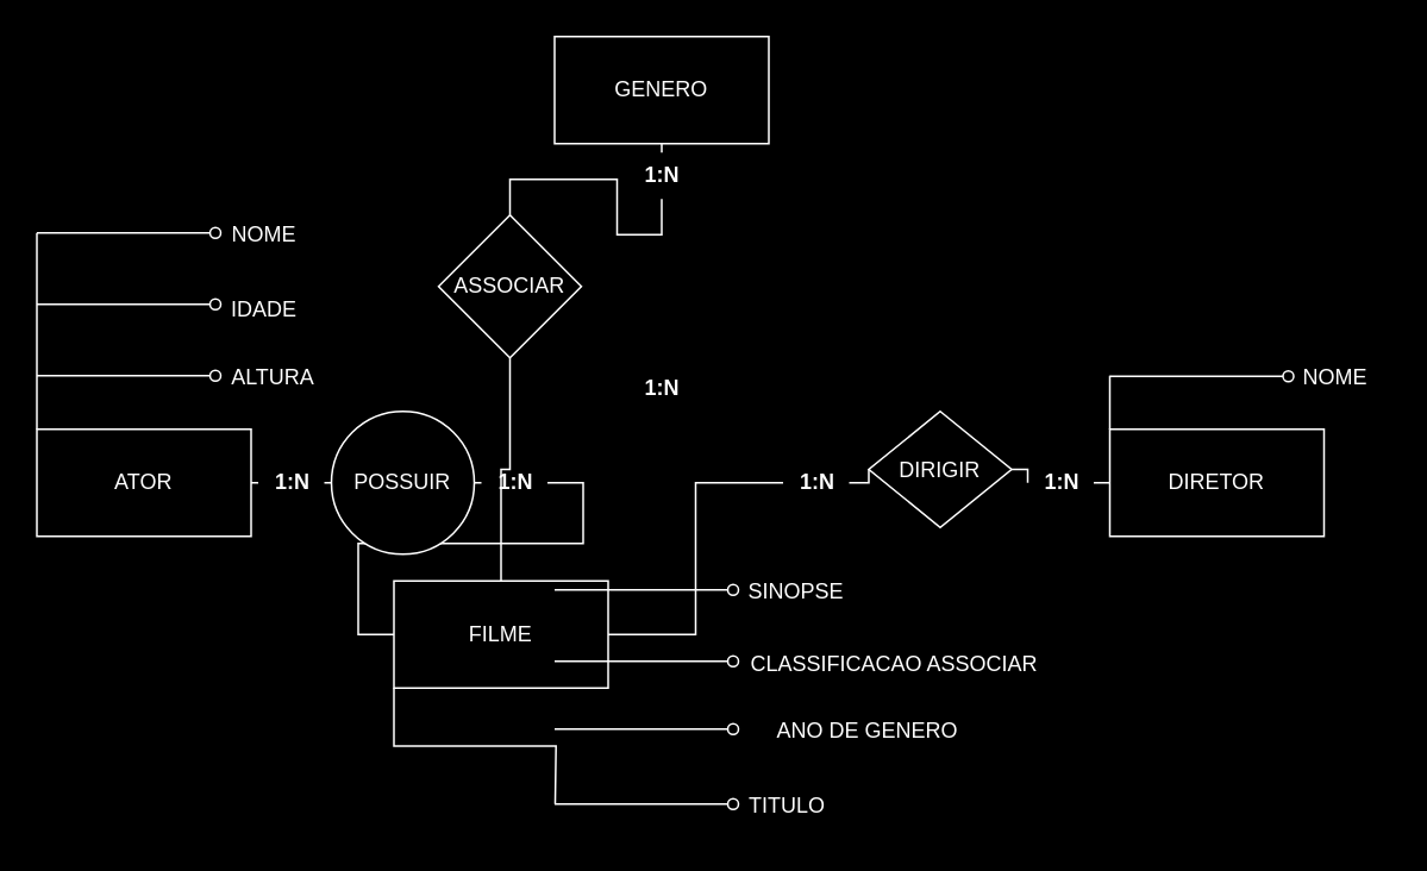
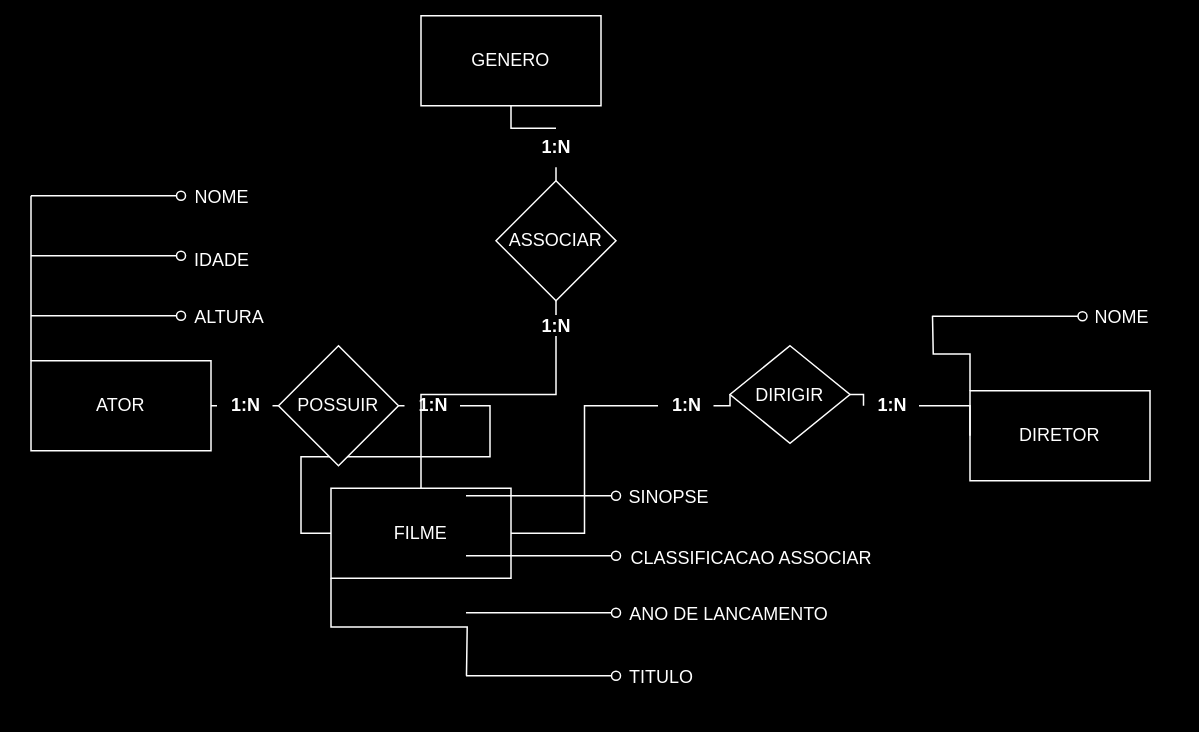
  <mxCell id="0" />
  <mxCell id="1" parent="0" />
  <mxCell id="2" style="edgeStyle=orthogonalEdgeStyle;rounded=0;orthogonalLoop=1;jettySize=auto;html=1;exitX=1;exitY=0.5;exitDx=0;exitDy=0;entryX=0;entryY=0.5;entryDx=0;entryDy=0;fontFamily=Helvetica;fontSize=12;fontColor=#FFFFFF;strokeColor=#FFFFFF;endArrow=none;endFill=0;" edge="1" parent="1" source="31" target="15"><mxGeometry relative="1" as="geometry" /></mxCell>
  <mxCell id="3" style="edgeStyle=orthogonalEdgeStyle;shape=connector;rounded=0;orthogonalLoop=1;jettySize=auto;html=1;exitX=0.5;exitY=0;exitDx=0;exitDy=0;entryX=0.5;entryY=1;entryDx=0;entryDy=0;labelBackgroundColor=default;strokeColor=#FFFFFF;fontFamily=Helvetica;fontSize=12;fontColor=#FFFFFF;endArrow=none;endFill=0;" edge="1" parent="1" source="5" target="17"><mxGeometry relative="1" as="geometry" /></mxCell>
  <mxCell id="4" style="edgeStyle=orthogonalEdgeStyle;shape=connector;rounded=0;orthogonalLoop=1;jettySize=auto;html=1;exitX=0;exitY=1;exitDx=0;exitDy=0;labelBackgroundColor=default;strokeColor=#FFFFFF;fontFamily=Helvetica;fontSize=12;fontColor=#FFFFFF;endArrow=none;endFill=0;" edge="1" parent="1" source="5"><mxGeometry relative="1" as="geometry"><mxPoint x="310.316" y="450" as="targetPoint" /></mxGeometry></mxCell>
  <mxCell id="5" value="FILME" style="rounded=0;whiteSpace=wrap;html=1;strokeColor=#FFFFFF;fillColor=#000000;fontColor=#FFFFFF;" vertex="1" parent="1"><mxGeometry x="220" y="325" width="120" height="60" as="geometry" /></mxCell>
  <mxCell id="6" style="edgeStyle=orthogonalEdgeStyle;shape=connector;rounded=0;orthogonalLoop=1;jettySize=auto;html=1;exitX=1;exitY=0.5;exitDx=0;exitDy=0;entryX=0;entryY=0.5;entryDx=0;entryDy=0;labelBackgroundColor=default;strokeColor=#FFFFFF;fontFamily=Helvetica;fontSize=12;fontColor=#FFFFFF;endArrow=none;endFill=0;" edge="1" parent="1" source="27" target="13"><mxGeometry relative="1" as="geometry" /></mxCell>
  <mxCell id="7" style="edgeStyle=orthogonalEdgeStyle;shape=connector;rounded=0;orthogonalLoop=1;jettySize=auto;html=1;exitX=0;exitY=0;exitDx=0;exitDy=0;labelBackgroundColor=default;strokeColor=#FFFFFF;fontFamily=Helvetica;fontSize=12;fontColor=#FFFFFF;endArrow=none;endFill=0;" edge="1" parent="1" source="8"><mxGeometry relative="1" as="geometry"><mxPoint x="20" y="130" as="targetPoint" /></mxGeometry></mxCell>
  <mxCell id="8" value="ATOR" style="rounded=0;whiteSpace=wrap;html=1;strokeColor=#FFFFFF;fontFamily=Helvetica;fontSize=12;fontColor=#FFFFFF;fillColor=#000000;" vertex="1" parent="1"><mxGeometry x="20" y="240" width="120" height="60" as="geometry" /></mxCell>
  <mxCell id="9" style="edgeStyle=orthogonalEdgeStyle;shape=connector;rounded=0;orthogonalLoop=1;jettySize=auto;html=1;exitX=0;exitY=0;exitDx=0;exitDy=0;labelBackgroundColor=default;strokeColor=#FFFFFF;fontFamily=Helvetica;fontSize=12;fontColor=#FFFFFF;endArrow=none;endFill=0;" edge="1" parent="1" source="10"><mxGeometry relative="1" as="geometry"><mxPoint x="621" y="210" as="targetPoint" /></mxGeometry></mxCell>
- <mxCell id="10" value="DIRETOR" style="whiteSpace=wrap;html=1;rounded=0;strokeColor=#FFFFFF;fontFamily=Helvetica;fontSize=12;fontColor=#FFFFFF;fillColor=#000000;" vertex="1" parent="1"><mxGeometry x="621" y="240" width="120" height="60" as="geometry" /></mxCell>
- <mxCell id="11" value="GENERO" style="whiteSpace=wrap;html=1;rounded=0;strokeColor=#FFFFFF;fontFamily=Helvetica;fontSize=12;fontColor=#FFFFFF;fillColor=#000000;" vertex="1" parent="1"><mxGeometry x="310" y="20" width="120" height="60" as="geometry" /></mxCell>
+ <mxCell id="10" value="DIRETOR" style="whiteSpace=wrap;html=1;rounded=0;strokeColor=#FFFFFF;fontFamily=Helvetica;fontSize=12;fontColor=#FFFFFF;fillColor=#000000;" vertex="1" parent="1"><mxGeometry x="646" y="260" width="120" height="60" as="geometry" /></mxCell>
+ <mxCell id="11" value="GENERO" style="whiteSpace=wrap;html=1;rounded=0;strokeColor=#FFFFFF;fontFamily=Helvetica;fontSize=12;fontColor=#FFFFFF;fillColor=#000000;" vertex="1" parent="1"><mxGeometry x="280" y="10" width="120" height="60" as="geometry" /></mxCell>
  <mxCell id="12" style="edgeStyle=orthogonalEdgeStyle;shape=connector;rounded=0;orthogonalLoop=1;jettySize=auto;html=1;exitX=1;exitY=0.5;exitDx=0;exitDy=0;entryX=0;entryY=0.5;entryDx=0;entryDy=0;labelBackgroundColor=default;strokeColor=#FFFFFF;fontFamily=Helvetica;fontSize=12;fontColor=#FFFFFF;endArrow=none;endFill=0;" edge="1" parent="1" source="29" target="5"><mxGeometry relative="1" as="geometry" /></mxCell>
- <mxCell id="13" value="POSSUIR" style="ellipse;whiteSpace=wrap;html=1;strokeColor=#FFFFFF;fontFamily=Helvetica;fontSize=12;fontColor=#FFFFFF;fillColor=#000000;" vertex="1" parent="1"><mxGeometry x="185" y="230" width="80" height="80" as="geometry" /></mxCell>
+ <mxCell id="13" value="POSSUIR" style="rhombus;whiteSpace=wrap;html=1;rounded=0;strokeColor=#FFFFFF;fontFamily=Helvetica;fontSize=12;fontColor=#FFFFFF;fillColor=#000000;" vertex="1" parent="1"><mxGeometry x="185" y="230" width="80" height="80" as="geometry" /></mxCell>
  <mxCell id="14" style="edgeStyle=orthogonalEdgeStyle;shape=connector;rounded=0;orthogonalLoop=1;jettySize=auto;html=1;exitX=1;exitY=0.5;exitDx=0;exitDy=0;entryX=0;entryY=0.5;entryDx=0;entryDy=0;labelBackgroundColor=default;strokeColor=#FFFFFF;fontFamily=Helvetica;fontSize=12;fontColor=#FFFFFF;endArrow=none;endFill=0;" edge="1" parent="1" source="33" target="10"><mxGeometry relative="1" as="geometry" /></mxCell>
  <mxCell id="15" value="DIRIGIR" style="rhombus;whiteSpace=wrap;html=1;rounded=0;strokeColor=#FFFFFF;fontFamily=Helvetica;fontSize=12;fontColor=#FFFFFF;fillColor=#000000;" vertex="1" parent="1"><mxGeometry x="486" y="230" width="80" height="65" as="geometry" /></mxCell>
  <mxCell id="16" style="edgeStyle=orthogonalEdgeStyle;shape=connector;rounded=0;orthogonalLoop=1;jettySize=auto;html=1;exitX=0.5;exitY=0;exitDx=0;exitDy=0;entryX=0.5;entryY=1;entryDx=0;entryDy=0;labelBackgroundColor=default;strokeColor=#FFFFFF;fontFamily=Helvetica;fontSize=12;fontColor=#FFFFFF;endArrow=none;endFill=0;" edge="1" parent="1" source="35" target="11"><mxGeometry relative="1" as="geometry" /></mxCell>
- <mxCell id="17" value="ASSOCIAR" style="rhombus;whiteSpace=wrap;html=1;rounded=0;strokeColor=#FFFFFF;fontFamily=Helvetica;fontSize=12;fontColor=#FFFFFF;fillColor=#000000;" vertex="1" parent="1"><mxGeometry x="245" y="120" width="80" height="80" as="geometry" /></mxCell>
+ <mxCell id="17" value="ASSOCIAR" style="rhombus;whiteSpace=wrap;html=1;rounded=0;strokeColor=#FFFFFF;fontFamily=Helvetica;fontSize=12;fontColor=#FFFFFF;fillColor=#000000;" vertex="1" parent="1"><mxGeometry x="330" y="120" width="80" height="80" as="geometry" /></mxCell>
  <mxCell id="18" value="TITULO" style="text;html=1;align=center;verticalAlign=middle;resizable=0;points=[];autosize=1;strokeColor=none;fillColor=none;fontSize=12;fontFamily=Helvetica;fontColor=#FFFFFF;" vertex="1" parent="1"><mxGeometry x="405" y="436" width="70" height="30" as="geometry" /></mxCell>
- <mxCell id="19" value="ANO DE GENERO" style="text;html=1;align=center;verticalAlign=middle;resizable=0;points=[];autosize=1;strokeColor=none;fillColor=none;fontSize=12;fontFamily=Helvetica;fontColor=#FFFFFF;" vertex="1" parent="1"><mxGeometry x="405" y="394" width="160" height="30" as="geometry" /></mxCell>
+ <mxCell id="19" value="ANO DE LANCAMENTO" style="text;html=1;align=center;verticalAlign=middle;resizable=0;points=[];autosize=1;strokeColor=none;fillColor=none;fontSize=12;fontFamily=Helvetica;fontColor=#FFFFFF;" vertex="1" parent="1"><mxGeometry x="405" y="394" width="160" height="30" as="geometry" /></mxCell>
  <mxCell id="20" value="CLASSIFICACAO ASSOCIAR" style="text;html=1;align=center;verticalAlign=middle;resizable=0;points=[];autosize=1;strokeColor=none;fillColor=none;fontSize=12;fontFamily=Helvetica;fontColor=#FFFFFF;" vertex="1" parent="1"><mxGeometry x="405" y="357" width="190" height="30" as="geometry" /></mxCell>
  <mxCell id="21" value="SINOPSE" style="text;html=1;align=center;verticalAlign=middle;resizable=0;points=[];autosize=1;strokeColor=none;fillColor=none;fontSize=12;fontFamily=Helvetica;fontColor=#FFFFFF;" vertex="1" parent="1"><mxGeometry x="405" y="316" width="80" height="30" as="geometry" /></mxCell>
  <mxCell id="22" value="" style="edgeStyle=none;orthogonalLoop=1;jettySize=auto;html=1;rounded=0;labelBackgroundColor=default;strokeColor=#FFFFFF;fontFamily=Helvetica;fontSize=12;fontColor=#FFFFFF;endArrow=oval;endFill=0;shape=connector;" edge="1" parent="1"><mxGeometry width="100" relative="1" as="geometry"><mxPoint x="310" y="450" as="sourcePoint" /><mxPoint x="410" y="450" as="targetPoint" /><Array as="points" /></mxGeometry></mxCell>
  <mxCell id="23" value="" style="edgeStyle=none;orthogonalLoop=1;jettySize=auto;html=1;rounded=0;labelBackgroundColor=default;strokeColor=#FFFFFF;fontFamily=Helvetica;fontSize=12;fontColor=#FFFFFF;endArrow=oval;endFill=0;shape=connector;" edge="1" parent="1"><mxGeometry width="100" relative="1" as="geometry"><mxPoint x="310" y="408" as="sourcePoint" /><mxPoint x="410" y="408" as="targetPoint" /><Array as="points" /></mxGeometry></mxCell>
  <mxCell id="24" value="" style="edgeStyle=none;orthogonalLoop=1;jettySize=auto;html=1;rounded=0;labelBackgroundColor=default;strokeColor=#FFFFFF;fontFamily=Helvetica;fontSize=12;fontColor=#FFFFFF;endArrow=oval;endFill=0;shape=connector;" edge="1" parent="1"><mxGeometry width="100" relative="1" as="geometry"><mxPoint x="310" y="370" as="sourcePoint" /><mxPoint x="410" y="370" as="targetPoint" /><Array as="points" /></mxGeometry></mxCell>
  <mxCell id="25" value="" style="edgeStyle=none;orthogonalLoop=1;jettySize=auto;html=1;rounded=0;labelBackgroundColor=default;strokeColor=#FFFFFF;fontFamily=Helvetica;fontSize=12;fontColor=#FFFFFF;endArrow=oval;endFill=0;shape=connector;" edge="1" parent="1"><mxGeometry width="100" relative="1" as="geometry"><mxPoint x="310" y="330" as="sourcePoint" /><mxPoint x="410" y="330" as="targetPoint" /><Array as="points" /></mxGeometry></mxCell>
  <mxCell id="26" value="" style="edgeStyle=orthogonalEdgeStyle;shape=connector;rounded=0;orthogonalLoop=1;jettySize=auto;html=1;exitX=1;exitY=0.5;exitDx=0;exitDy=0;entryX=0;entryY=0.5;entryDx=0;entryDy=0;labelBackgroundColor=default;strokeColor=#FFFFFF;fontFamily=Helvetica;fontSize=12;fontColor=#FFFFFF;endArrow=none;endFill=0;" edge="1" parent="1" source="8" target="27"><mxGeometry relative="1" as="geometry"><mxPoint x="140" y="270" as="sourcePoint" /><mxPoint x="185" y="270" as="targetPoint" /></mxGeometry></mxCell>
  <mxCell id="27" value="&lt;b style=&quot;background-color: rgb(0, 0, 0);&quot;&gt;1:N&lt;/b&gt;" style="text;html=1;align=center;verticalAlign=middle;resizable=0;points=[];autosize=1;strokeColor=none;fillColor=none;fontSize=12;fontFamily=Helvetica;fontColor=#FFFFFF;" vertex="1" parent="1"><mxGeometry x="144" y="257" width="37" height="26" as="geometry" /></mxCell>
  <mxCell id="28" value="" style="edgeStyle=orthogonalEdgeStyle;shape=connector;rounded=0;orthogonalLoop=1;jettySize=auto;html=1;exitX=1;exitY=0.5;exitDx=0;exitDy=0;entryX=0;entryY=0.5;entryDx=0;entryDy=0;labelBackgroundColor=default;strokeColor=#FFFFFF;fontFamily=Helvetica;fontSize=12;fontColor=#FFFFFF;endArrow=none;endFill=0;" edge="1" parent="1" source="13" target="29"><mxGeometry relative="1" as="geometry"><mxPoint x="265" y="270" as="sourcePoint" /><mxPoint x="310" y="270" as="targetPoint" /></mxGeometry></mxCell>
  <mxCell id="29" value="&lt;b&gt;&lt;font style=&quot;font-size: 12px;&quot;&gt;1:N&lt;/font&gt;&lt;/b&gt;" style="text;html=1;align=center;verticalAlign=middle;resizable=0;points=[];autosize=1;strokeColor=none;fillColor=none;fontSize=12;fontFamily=Helvetica;fontColor=#FFFFFF;" vertex="1" parent="1"><mxGeometry x="269" y="257" width="37" height="26" as="geometry" /></mxCell>
  <mxCell id="30" value="" style="edgeStyle=orthogonalEdgeStyle;rounded=0;orthogonalLoop=1;jettySize=auto;html=1;exitX=1;exitY=0.5;exitDx=0;exitDy=0;entryX=0;entryY=0.5;entryDx=0;entryDy=0;fontFamily=Helvetica;fontSize=12;fontColor=#FFFFFF;strokeColor=#FFFFFF;endArrow=none;endFill=0;" edge="1" parent="1" source="5" target="31"><mxGeometry relative="1" as="geometry"><mxPoint x="430" y="270" as="sourcePoint" /><mxPoint x="486" y="270" as="targetPoint" /></mxGeometry></mxCell>
  <mxCell id="31" value="&lt;b&gt;1:N&lt;/b&gt;" style="text;html=1;align=center;verticalAlign=middle;resizable=0;points=[];autosize=1;strokeColor=none;fillColor=none;fontSize=12;fontFamily=Helvetica;fontColor=#FFFFFF;" vertex="1" parent="1"><mxGeometry x="438" y="257" width="37" height="26" as="geometry" /></mxCell>
  <mxCell id="32" value="" style="edgeStyle=orthogonalEdgeStyle;shape=connector;rounded=0;orthogonalLoop=1;jettySize=auto;html=1;exitX=1;exitY=0.5;exitDx=0;exitDy=0;entryX=0;entryY=0.5;entryDx=0;entryDy=0;labelBackgroundColor=default;strokeColor=#FFFFFF;fontFamily=Helvetica;fontSize=12;fontColor=#FFFFFF;endArrow=none;endFill=0;" edge="1" parent="1" source="15" target="33"><mxGeometry relative="1" as="geometry"><mxPoint x="566" y="270" as="sourcePoint" /><mxPoint x="621" y="270" as="targetPoint" /></mxGeometry></mxCell>
  <mxCell id="33" value="&lt;span style=&quot;background-color: rgb(0, 0, 0);&quot;&gt;&lt;b&gt;1:N&lt;/b&gt;&lt;/span&gt;" style="text;html=1;align=center;verticalAlign=middle;resizable=0;points=[];autosize=1;strokeColor=none;fillColor=none;fontSize=12;fontFamily=Helvetica;fontColor=#FFFFFF;" vertex="1" parent="1"><mxGeometry x="575" y="257" width="37" height="26" as="geometry" /></mxCell>
  <mxCell id="34" value="" style="edgeStyle=orthogonalEdgeStyle;shape=connector;rounded=0;orthogonalLoop=1;jettySize=auto;html=1;exitX=0.5;exitY=0;exitDx=0;exitDy=0;entryX=0.5;entryY=1;entryDx=0;entryDy=0;labelBackgroundColor=default;strokeColor=#FFFFFF;fontFamily=Helvetica;fontSize=12;fontColor=#FFFFFF;endArrow=none;endFill=0;" edge="1" parent="1" source="17" target="35"><mxGeometry relative="1" as="geometry"><mxPoint x="370" y="120" as="sourcePoint" /><mxPoint x="370" y="80" as="targetPoint" /></mxGeometry></mxCell>
  <mxCell id="35" value="&lt;b&gt;1:N&lt;/b&gt;" style="text;html=1;align=center;verticalAlign=middle;resizable=0;points=[];autosize=1;strokeColor=none;fillColor=none;fontSize=12;fontFamily=Helvetica;fontColor=#FFFFFF;" vertex="1" parent="1"><mxGeometry x="351.5" y="85" width="37" height="26" as="geometry" /></mxCell>
  <mxCell id="36" value="&lt;b style=&quot;background-color: rgb(0, 0, 0);&quot;&gt;1:N&lt;/b&gt;" style="text;html=1;align=center;verticalAlign=middle;resizable=0;points=[];autosize=1;strokeColor=none;fillColor=none;fontSize=12;fontFamily=Helvetica;fontColor=#FFFFFF;" vertex="1" parent="1"><mxGeometry x="351.5" y="204" width="37" height="26" as="geometry" /></mxCell>
  <mxCell id="37" value="" style="edgeStyle=none;orthogonalLoop=1;jettySize=auto;html=1;rounded=0;labelBackgroundColor=default;strokeColor=#FFFFFF;fontFamily=Helvetica;fontSize=12;fontColor=#FFFFFF;endArrow=oval;endFill=0;shape=connector;" edge="1" parent="1"><mxGeometry width="100" relative="1" as="geometry"><mxPoint x="20" y="130" as="sourcePoint" /><mxPoint x="120" y="130" as="targetPoint" /><Array as="points" /></mxGeometry></mxCell>
  <mxCell id="38" value="" style="edgeStyle=none;orthogonalLoop=1;jettySize=auto;html=1;rounded=0;labelBackgroundColor=default;strokeColor=#FFFFFF;fontFamily=Helvetica;fontSize=12;fontColor=#FFFFFF;endArrow=oval;endFill=0;shape=connector;" edge="1" parent="1"><mxGeometry width="100" relative="1" as="geometry"><mxPoint x="20" y="170" as="sourcePoint" /><mxPoint x="120" y="170" as="targetPoint" /><Array as="points" /></mxGeometry></mxCell>
  <mxCell id="39" value="" style="edgeStyle=none;orthogonalLoop=1;jettySize=auto;html=1;rounded=0;labelBackgroundColor=default;strokeColor=#FFFFFF;fontFamily=Helvetica;fontSize=12;fontColor=#FFFFFF;endArrow=oval;endFill=0;shape=connector;" edge="1" parent="1"><mxGeometry width="100" relative="1" as="geometry"><mxPoint x="20" y="210" as="sourcePoint" /><mxPoint x="120" y="210" as="targetPoint" /><Array as="points" /></mxGeometry></mxCell>
  <mxCell id="40" value="NOME" style="text;html=1;align=center;verticalAlign=middle;resizable=0;points=[];autosize=1;strokeColor=none;fillColor=none;fontSize=12;fontFamily=Helvetica;fontColor=#FFFFFF;" vertex="1" parent="1"><mxGeometry x="117" y="116" width="60" height="30" as="geometry" /></mxCell>
  <mxCell id="41" value="IDADE" style="text;html=1;align=center;verticalAlign=middle;resizable=0;points=[];autosize=1;strokeColor=none;fillColor=none;fontSize=12;fontFamily=Helvetica;fontColor=#FFFFFF;" vertex="1" parent="1"><mxGeometry x="117" y="158" width="60" height="30" as="geometry" /></mxCell>
  <mxCell id="42" value="ALTURA" style="text;html=1;align=center;verticalAlign=middle;resizable=0;points=[];autosize=1;strokeColor=none;fillColor=none;fontSize=12;fontFamily=Helvetica;fontColor=#FFFFFF;" vertex="1" parent="1"><mxGeometry x="117" y="196" width="70" height="30" as="geometry" /></mxCell>
  <mxCell id="43" value="" style="edgeStyle=none;orthogonalLoop=1;jettySize=auto;html=1;rounded=0;labelBackgroundColor=default;strokeColor=#FFFFFF;fontFamily=Helvetica;fontSize=12;fontColor=#FFFFFF;endArrow=oval;endFill=0;shape=connector;" edge="1" parent="1"><mxGeometry width="100" relative="1" as="geometry"><mxPoint x="621" y="210.37" as="sourcePoint" /><mxPoint x="721" y="210.37" as="targetPoint" /><Array as="points" /></mxGeometry></mxCell>
  <mxCell id="44" value="NOME" style="text;html=1;align=center;verticalAlign=middle;resizable=0;points=[];autosize=1;strokeColor=none;fillColor=none;fontSize=12;fontFamily=Helvetica;fontColor=#FFFFFF;" vertex="1" parent="1"><mxGeometry x="717" y="196" width="60" height="30" as="geometry" /></mxCell>
